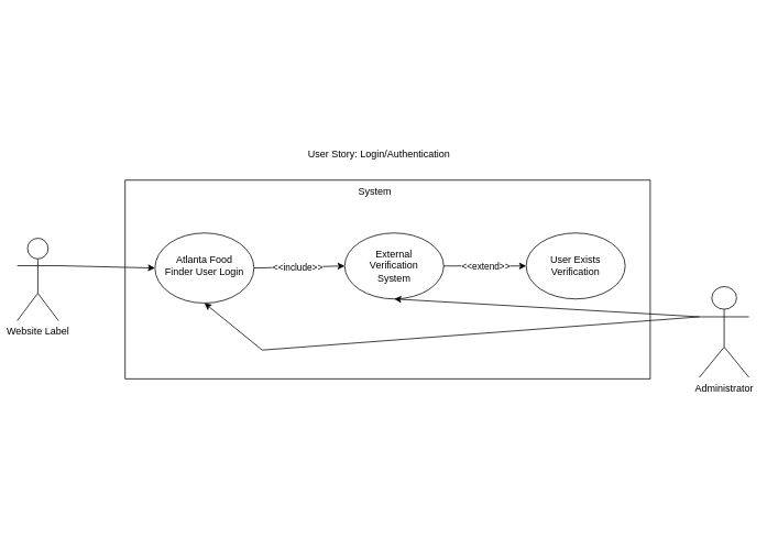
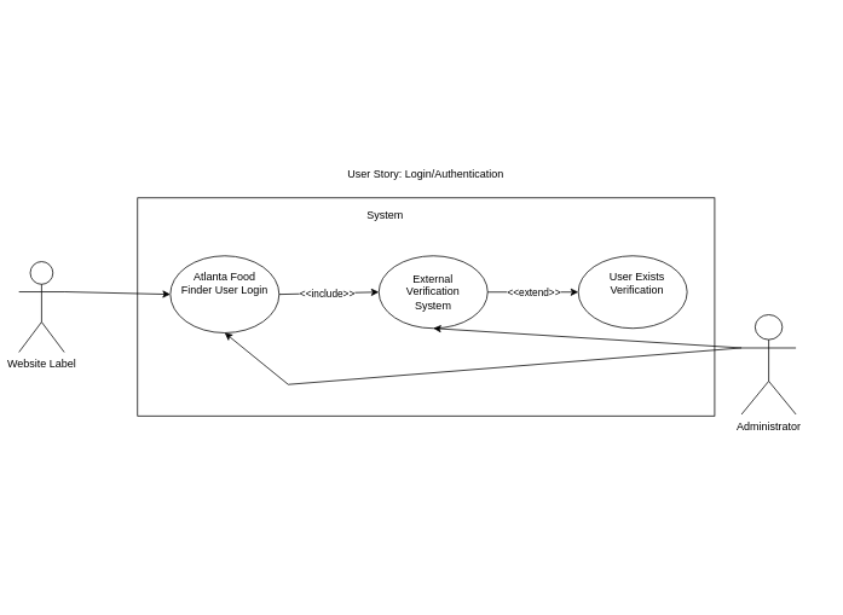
  <mxCell id="0" />
  <mxCell id="1" parent="0" />
  <mxCell id="2" value="" style="rounded=0;whiteSpace=wrap;html=1;rotation=90;" parent="1" vertex="1"><mxGeometry x="348.75" y="20.12" width="240.75" height="636.5" as="geometry" /></mxCell>
  <mxCell id="3" value="Website Label" style="shape=umlActor;verticalLabelPosition=bottom;verticalAlign=top;html=1;outlineConnect=0;" parent="1" vertex="1"><mxGeometry x="20" y="288.37" width="50" height="100" as="geometry" /></mxCell>
- <mxCell id="4" value="Administrator" style="shape=umlActor;verticalLabelPosition=bottom;verticalAlign=top;html=1;outlineConnect=0;" parent="1" vertex="1"><mxGeometry x="847" y="347" width="60" height="110" as="geometry" /></mxCell>
+ <mxCell id="4" value="Administrator" style="shape=umlActor;verticalLabelPosition=bottom;verticalAlign=top;html=1;outlineConnect=0;" parent="1" vertex="1"><mxGeometry x="817" y="347" width="60" height="110" as="geometry" /></mxCell>
  <mxCell id="5" value="" style="ellipse;whiteSpace=wrap;html=1;" parent="1" vertex="1"><mxGeometry x="187" y="282" width="120" height="85" as="geometry" /></mxCell>
  <mxCell id="6" value="" style="ellipse;whiteSpace=wrap;html=1;" parent="1" vertex="1"><mxGeometry x="637" y="282" width="120" height="80" as="geometry" /></mxCell>
  <mxCell id="7" value="" style="ellipse;whiteSpace=wrap;html=1;" parent="1" vertex="1"><mxGeometry x="417" y="282" width="120" height="80" as="geometry" /></mxCell>
  <mxCell id="8" value="" style="endArrow=classic;html=1;rounded=0;exitX=1;exitY=0.333;exitDx=0;exitDy=0;exitPerimeter=0;entryX=0;entryY=0.5;entryDx=0;entryDy=0;" parent="1" source="3" target="5" edge="1"><mxGeometry width="50" height="50" relative="1" as="geometry"><mxPoint x="210" y="552" as="sourcePoint" /><mxPoint x="210" y="322" as="targetPoint" /></mxGeometry></mxCell>
- <mxCell id="9" value="System" style="text;html=1;align=center;verticalAlign=middle;whiteSpace=wrap;rounded=0;" parent="1" vertex="1"><mxGeometry x="423.75" y="217" width="60" height="30" as="geometry" /></mxCell>
- <mxCell id="10" value="User Story: Login/Authentication" style="text;html=1;align=center;verticalAlign=middle;whiteSpace=wrap;rounded=0;" parent="1" vertex="1"><mxGeometry x="354.13" y="172" width="210" height="30" as="geometry" /></mxCell>
+ <mxCell id="9" value="System" style="text;html=1;align=center;verticalAlign=middle;whiteSpace=wrap;rounded=0;" parent="1" vertex="1"><mxGeometry x="393.75" y="222" width="60" height="30" as="geometry" /></mxCell>
+ <mxCell id="10" value="User Story: Login/Authentication" style="text;html=1;align=center;verticalAlign=middle;whiteSpace=wrap;rounded=0;" parent="1" vertex="1"><mxGeometry x="364.13" width="210" height="30" as="geometry" y="177" /></mxCell>
  <mxCell id="11" value="" style="endArrow=classic;html=1;rounded=0;exitX=0;exitY=0.333;exitDx=0;exitDy=0;exitPerimeter=0;entryX=0.5;entryY=1;entryDx=0;entryDy=0;" parent="1" source="4" edge="1" target="7"><mxGeometry width="50" height="50" relative="1" as="geometry"><mxPoint x="210" y="527" as="sourcePoint" /><mxPoint x="187" y="322" as="targetPoint" /></mxGeometry></mxCell>
- <mxCell id="12" value="Atlanta Food Finder User Login" style="text;html=1;align=center;verticalAlign=middle;whiteSpace=wrap;rounded=0;" parent="1" vertex="1"><mxGeometry x="197" y="307" width="100" height="30" as="geometry" /></mxCell>
+ <mxCell id="12" value="Atlanta Food Finder User Login" style="text;html=1;align=center;verticalAlign=middle;whiteSpace=wrap;rounded=0;" parent="1" vertex="1"><mxGeometry x="197" y="297" width="100" height="30" as="geometry" /></mxCell>
  <mxCell id="13" value="" style="endArrow=classic;html=1;rounded=0;exitX=1;exitY=0.5;exitDx=0;exitDy=0;entryX=0;entryY=0.5;entryDx=0;entryDy=0;" parent="1" source="5" target="7" edge="1"><mxGeometry relative="1" as="geometry"><mxPoint x="227" y="497" as="sourcePoint" /><mxPoint x="327" y="497" as="targetPoint" /></mxGeometry></mxCell>
  <mxCell id="14" value="Label" style="edgeLabel;resizable=0;html=1;;align=center;verticalAlign=middle;" parent="13" connectable="0" vertex="1"><mxGeometry relative="1" as="geometry" /></mxCell>
  <mxCell id="15" value="&amp;lt;&amp;lt;include&amp;gt;&amp;gt;" style="edgeLabel;html=1;align=center;verticalAlign=middle;resizable=0;points=[];" parent="13" vertex="1" connectable="0"><mxGeometry x="-0.029" relative="1" as="geometry"><mxPoint as="offset" /></mxGeometry></mxCell>
  <mxCell id="16" value="" style="endArrow=classic;html=1;rounded=0;exitX=1;exitY=0.5;exitDx=0;exitDy=0;entryX=0;entryY=0.5;entryDx=0;entryDy=0;" parent="1" source="7" target="6" edge="1"><mxGeometry relative="1" as="geometry"><mxPoint x="277" y="507" as="sourcePoint" /><mxPoint x="377" y="507" as="targetPoint" /></mxGeometry></mxCell>
  <mxCell id="17" value="&amp;lt;&amp;lt;extend&amp;gt;&amp;gt;" style="edgeLabel;resizable=0;html=1;;align=center;verticalAlign=middle;" parent="16" connectable="0" vertex="1"><mxGeometry relative="1" as="geometry" /></mxCell>
  <mxCell id="18" value="External Verification System" style="text;html=1;align=center;verticalAlign=middle;whiteSpace=wrap;rounded=0;" parent="1" vertex="1"><mxGeometry x="447" y="307" width="60" height="30" as="geometry" /></mxCell>
- <mxCell id="19" value="User Exists Verification" style="text;html=1;align=center;verticalAlign=middle;whiteSpace=wrap;rounded=0;" parent="1" vertex="1"><mxGeometry x="647" y="307" width="100" height="30" as="geometry" /></mxCell>
+ <mxCell id="19" value="User Exists Verification" style="text;html=1;align=center;verticalAlign=middle;whiteSpace=wrap;rounded=0;" parent="1" vertex="1"><mxGeometry x="652" y="297" width="100" height="30" as="geometry" /></mxCell>
  <mxCell id="20" value="" style="endArrow=none;html=1;rounded=0;exitX=0;exitY=0.333;exitDx=0;exitDy=0;exitPerimeter=0;" parent="1" source="4" edge="1"><mxGeometry width="50" height="50" relative="1" as="geometry"><mxPoint x="237" y="517" as="sourcePoint" /><mxPoint x="317" y="424" as="targetPoint" /></mxGeometry></mxCell>
  <mxCell id="21" value="" style="endArrow=classic;html=1;rounded=0;entryX=0.5;entryY=1;entryDx=0;entryDy=0;" parent="1" target="5" edge="1"><mxGeometry width="50" height="50" relative="1" as="geometry"><mxPoint x="317" y="424" as="sourcePoint" /><mxPoint x="397" y="362" as="targetPoint" /></mxGeometry></mxCell>
